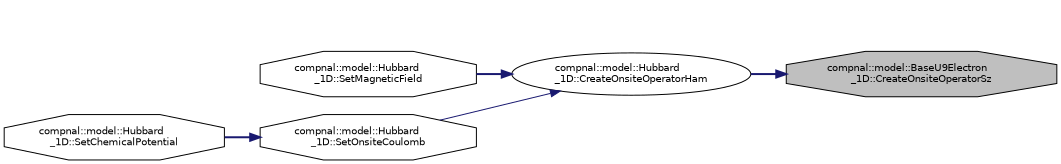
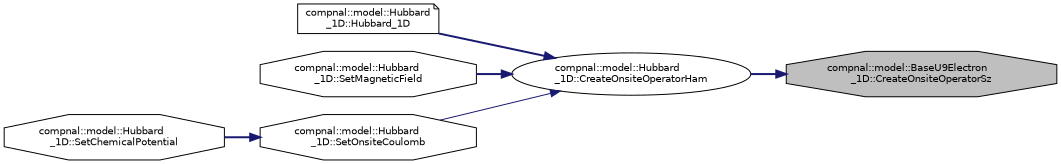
  digraph {
    rankdir=RL
    node [color=black fillcolor=white fontname=Helvetica fontsize=10 shape=octagon style=filled]
    edge [color=midnightblue dir=back fontname=Helvetica fontsize=10 labelfontname=Helvetica labelfontsize=10 style=bold]
    n1 [fillcolor=grey75 fontcolor=black height=0.2 label="compnal::model::BaseU9Electron\l_1D::CreateOnsiteOperatorSz" width=0.4]
    n2 [height=0.2 label="compnal::model::Hubbard\l_1D::CreateOnsiteOperatorHam" shape=ellipse width=0.4]
+   n3 [height=0.2 label="compnal::model::Hubbard\l_1D::Hubbard_1D" shape=note width=0.4]
    n4 [height=0.2 label="compnal::model::Hubbard\l_1D::SetMagneticField" width=0.4]
    n5 [height=0.2 label="compnal::model::Hubbard\l_1D::SetOnsiteCoulomb" width=0.4]
    n6 [height=0.2 label="compnal::model::Hubbard\l_1D::SetChemicalPotential" width=0.4]
    n1 -> n2
+   n2 -> n3
    n2 -> n4
    n2 -> n5 [style=solid]
    n5 -> n6
  }
